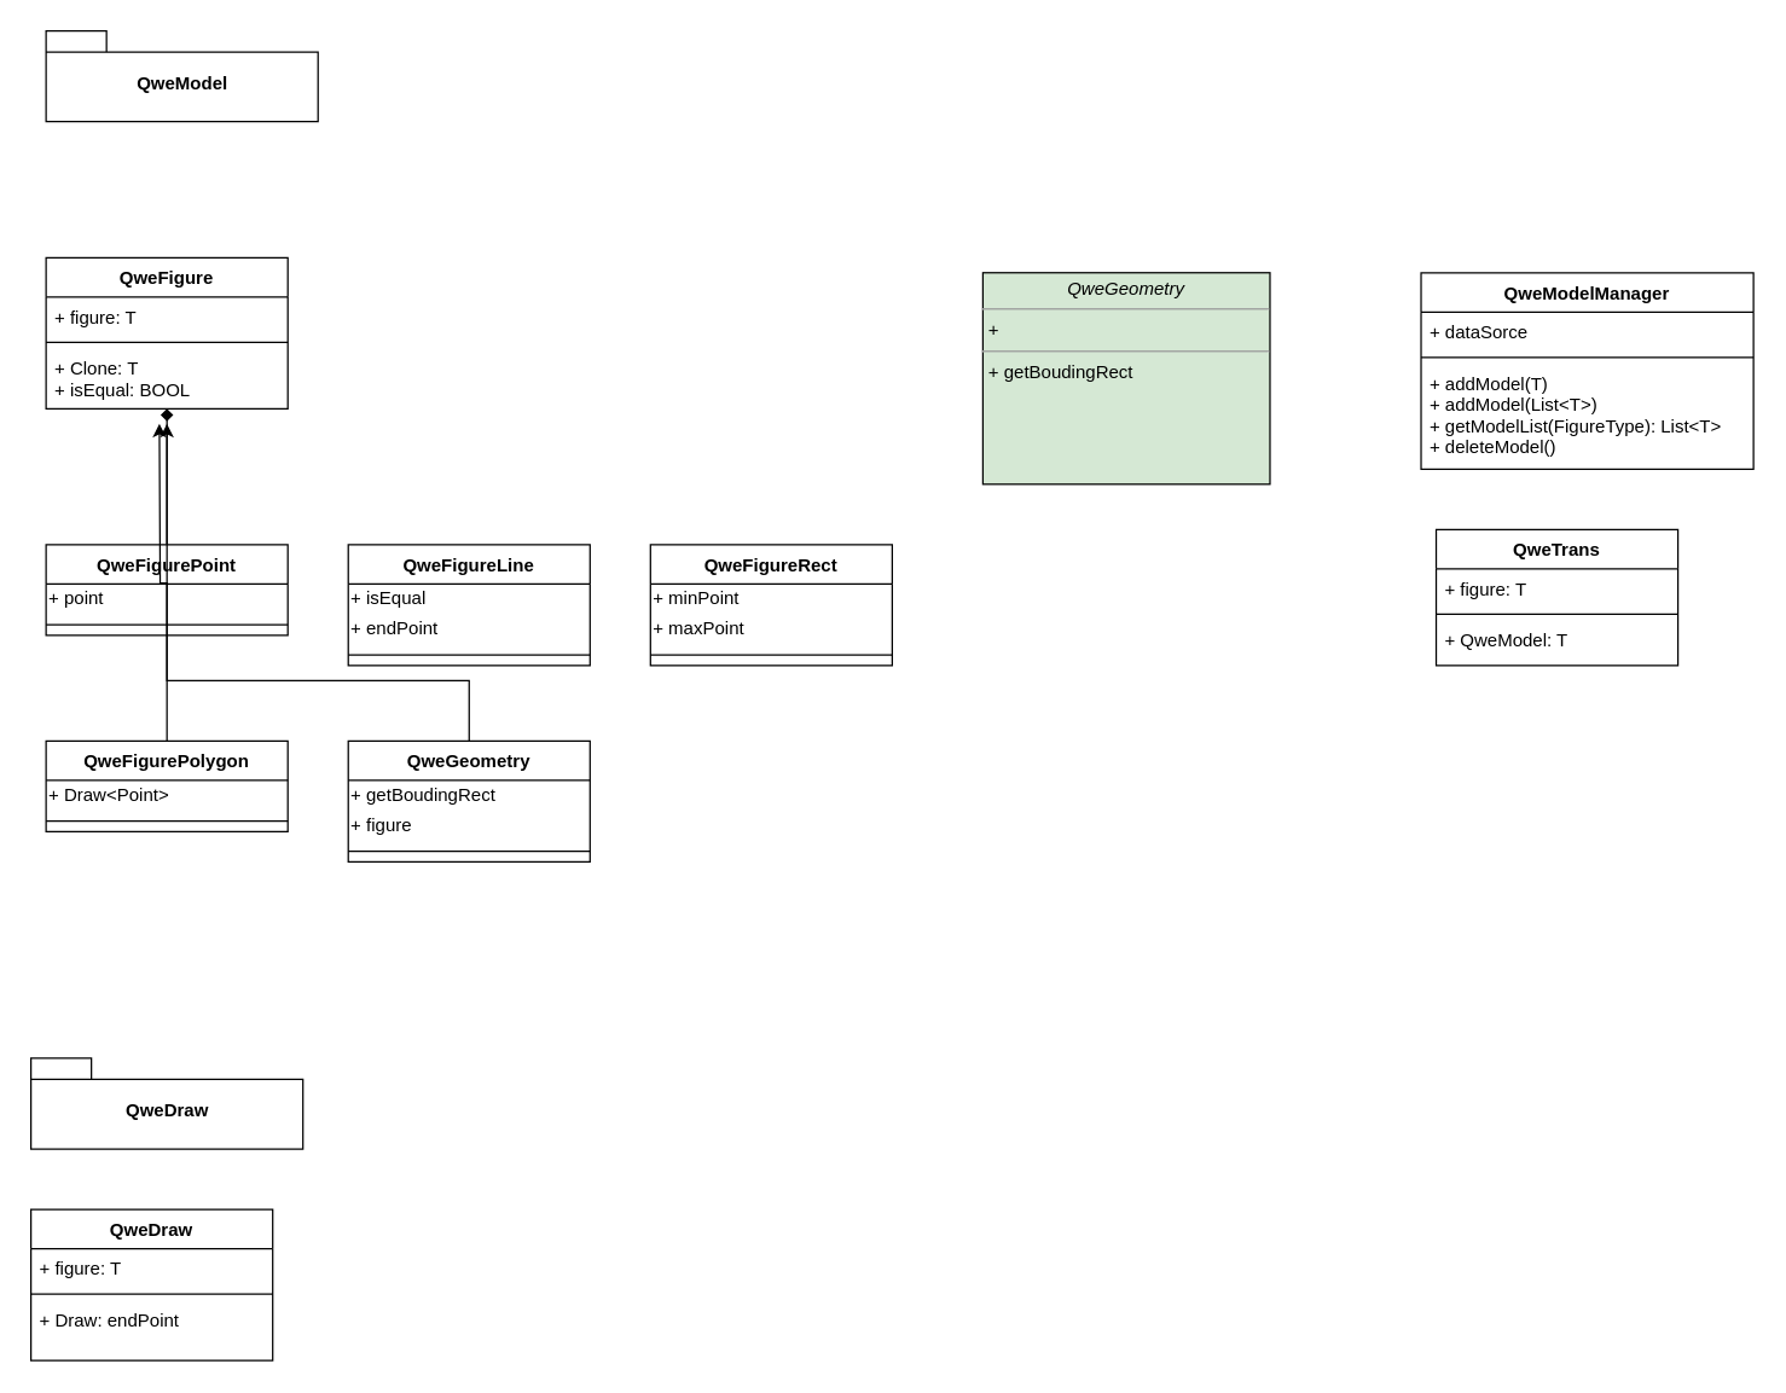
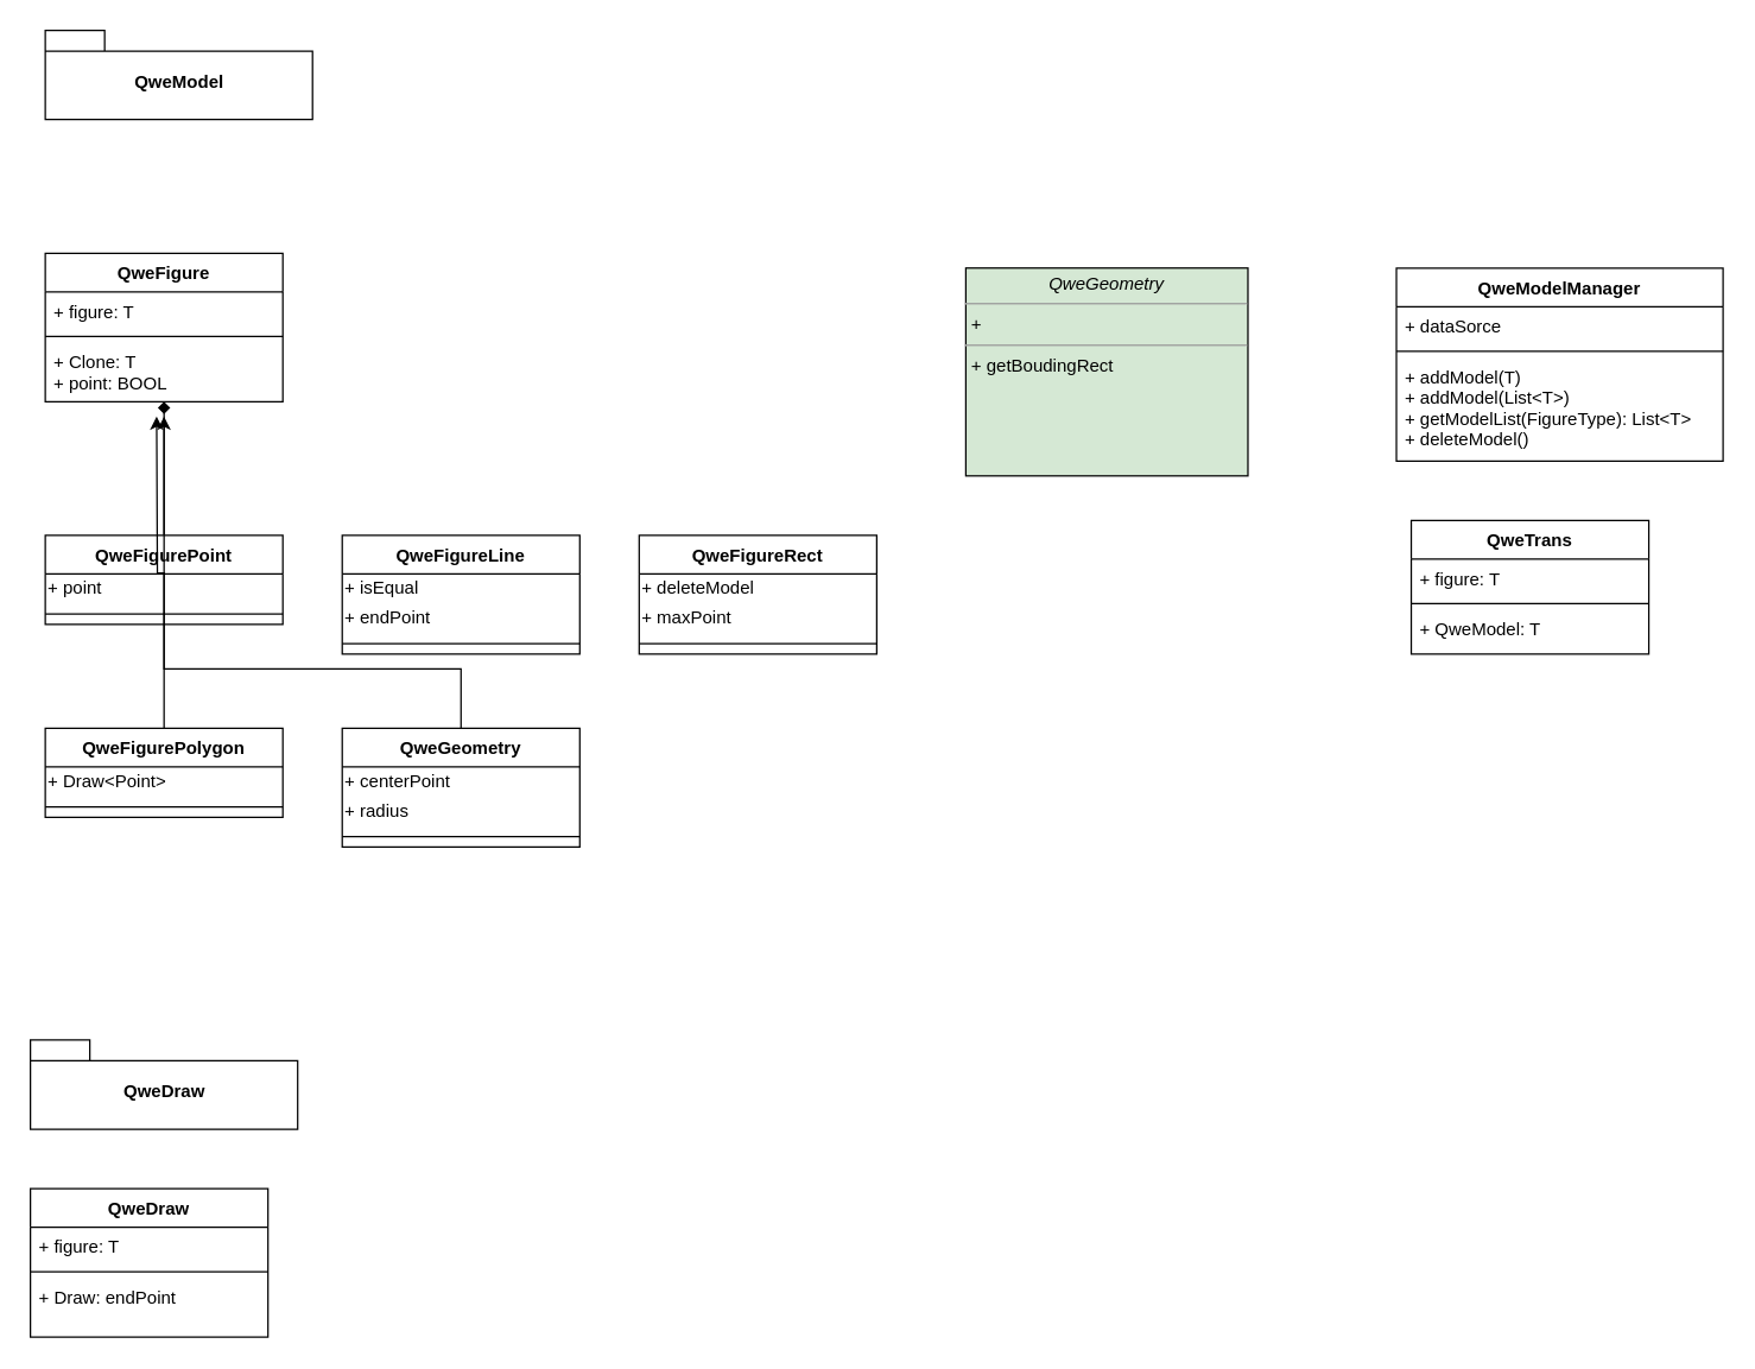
  <mxCell id="0" />
  <mxCell id="1" parent="0" />
  <mxCell id="2" value="QweModel" style="shape=folder;fontStyle=1;spacingTop=10;tabWidth=40;tabHeight=14;tabPosition=left;html=1;" vertex="1" parent="1"><mxGeometry x="30" y="20" width="180" height="60" as="geometry" /></mxCell>
  <mxCell id="3" value="QweFigure" style="swimlane;fontStyle=1;align=center;verticalAlign=top;childLayout=stackLayout;horizontal=1;startSize=26;horizontalStack=0;resizeParent=1;resizeParentMax=0;resizeLast=0;collapsible=1;marginBottom=0;" vertex="1" parent="1"><mxGeometry x="30" y="170" width="160" height="100" as="geometry" /></mxCell>
  <mxCell id="4" value="+ figure: T" style="text;strokeColor=none;fillColor=none;align=left;verticalAlign=top;spacingLeft=4;spacingRight=4;overflow=hidden;rotatable=0;points=[[0,0.5],[1,0.5]];portConstraint=eastwest;" vertex="1" parent="3"><mxGeometry y="26" width="160" height="26" as="geometry" /></mxCell>
  <mxCell id="5" value="" style="line;strokeWidth=1;fillColor=none;align=left;verticalAlign=middle;spacingTop=-1;spacingLeft=3;spacingRight=3;rotatable=0;labelPosition=right;points=[];portConstraint=eastwest;" vertex="1" parent="3"><mxGeometry y="52" width="160" height="8" as="geometry" /></mxCell>
- <mxCell id="6" value="+ Clone: T&#10;+ isEqual: BOOL" style="text;strokeColor=none;fillColor=none;align=left;verticalAlign=top;spacingLeft=4;spacingRight=4;overflow=hidden;rotatable=0;points=[[0,0.5],[1,0.5]];portConstraint=eastwest;" vertex="1" parent="3"><mxGeometry y="60" width="160" height="40" as="geometry" /></mxCell>
+ <mxCell id="6" value="+ Clone: T&#10;+ point: BOOL" style="text;strokeColor=none;fillColor=none;align=left;verticalAlign=top;spacingLeft=4;spacingRight=4;overflow=hidden;rotatable=0;points=[[0,0.5],[1,0.5]];portConstraint=eastwest;" vertex="1" parent="3"><mxGeometry y="60" width="160" height="40" as="geometry" /></mxCell>
  <mxCell id="7" value="QweDraw" style="shape=folder;fontStyle=1;spacingTop=10;tabWidth=40;tabHeight=14;tabPosition=left;html=1;" vertex="1" parent="1"><mxGeometry x="20" y="700" width="180" height="60" as="geometry" /></mxCell>
  <mxCell id="8" value="QweModelManager" style="swimlane;fontStyle=1;align=center;verticalAlign=top;childLayout=stackLayout;horizontal=1;startSize=26;horizontalStack=0;resizeParent=1;resizeParentMax=0;resizeLast=0;collapsible=1;marginBottom=0;" vertex="1" parent="1"><mxGeometry x="940" y="180" width="220" height="130" as="geometry" /></mxCell>
  <mxCell id="9" value="+ dataSorce" style="text;strokeColor=none;fillColor=none;align=left;verticalAlign=top;spacingLeft=4;spacingRight=4;overflow=hidden;rotatable=0;points=[[0,0.5],[1,0.5]];portConstraint=eastwest;" vertex="1" parent="8"><mxGeometry y="26" width="220" height="26" as="geometry" /></mxCell>
  <mxCell id="10" value="" style="line;strokeWidth=1;fillColor=none;align=left;verticalAlign=middle;spacingTop=-1;spacingLeft=3;spacingRight=3;rotatable=0;labelPosition=right;points=[];portConstraint=eastwest;" vertex="1" parent="8"><mxGeometry y="52" width="220" height="8" as="geometry" /></mxCell>
  <mxCell id="11" value="+ addModel(T)&#10;+ addModel(List&lt;T&gt;)&#10;+ getModelList(FigureType): List&lt;T&gt;&#10;+ deleteModel()" style="text;strokeColor=none;fillColor=none;align=left;verticalAlign=top;spacingLeft=4;spacingRight=4;overflow=hidden;rotatable=0;points=[[0,0.5],[1,0.5]];portConstraint=eastwest;" vertex="1" parent="8"><mxGeometry y="60" width="220" height="70" as="geometry" /></mxCell>
  <mxCell id="12" value="QweTrans" style="swimlane;fontStyle=1;align=center;verticalAlign=top;childLayout=stackLayout;horizontal=1;startSize=26;horizontalStack=0;resizeParent=1;resizeParentMax=0;resizeLast=0;collapsible=1;marginBottom=0;" vertex="1" parent="1"><mxGeometry x="950" y="350" width="160" height="90" as="geometry" /></mxCell>
  <mxCell id="13" value="+ figure: T" style="text;strokeColor=none;fillColor=none;align=left;verticalAlign=top;spacingLeft=4;spacingRight=4;overflow=hidden;rotatable=0;points=[[0,0.5],[1,0.5]];portConstraint=eastwest;" vertex="1" parent="12"><mxGeometry y="26" width="160" height="26" as="geometry" /></mxCell>
  <mxCell id="14" value="" style="line;strokeWidth=1;fillColor=none;align=left;verticalAlign=middle;spacingTop=-1;spacingLeft=3;spacingRight=3;rotatable=0;labelPosition=right;points=[];portConstraint=eastwest;" vertex="1" parent="12"><mxGeometry y="52" width="160" height="8" as="geometry" /></mxCell>
  <mxCell id="15" value="+ QweModel: T" style="text;strokeColor=none;fillColor=none;align=left;verticalAlign=top;spacingLeft=4;spacingRight=4;overflow=hidden;rotatable=0;points=[[0,0.5],[1,0.5]];portConstraint=eastwest;" vertex="1" parent="12"><mxGeometry y="60" width="160" height="30" as="geometry" /></mxCell>
  <mxCell id="16" value="QweDraw" style="swimlane;fontStyle=1;align=center;verticalAlign=top;childLayout=stackLayout;horizontal=1;startSize=26;horizontalStack=0;resizeParent=1;resizeParentMax=0;resizeLast=0;collapsible=1;marginBottom=0;" vertex="1" parent="1"><mxGeometry x="20" y="800" width="160" height="100" as="geometry" /></mxCell>
  <mxCell id="17" value="+ figure: T" style="text;strokeColor=none;fillColor=none;align=left;verticalAlign=top;spacingLeft=4;spacingRight=4;overflow=hidden;rotatable=0;points=[[0,0.5],[1,0.5]];portConstraint=eastwest;" vertex="1" parent="16"><mxGeometry y="26" width="160" height="26" as="geometry" /></mxCell>
  <mxCell id="18" value="" style="line;strokeWidth=1;fillColor=none;align=left;verticalAlign=middle;spacingTop=-1;spacingLeft=3;spacingRight=3;rotatable=0;labelPosition=right;points=[];portConstraint=eastwest;" vertex="1" parent="16"><mxGeometry y="52" width="160" height="8" as="geometry" /></mxCell>
  <mxCell id="19" value="+ Draw: endPoint" style="text;strokeColor=none;fillColor=none;align=left;verticalAlign=top;spacingLeft=4;spacingRight=4;overflow=hidden;rotatable=0;points=[[0,0.5],[1,0.5]];portConstraint=eastwest;" vertex="1" parent="16"><mxGeometry y="60" width="160" height="40" as="geometry" /></mxCell>
  <mxCell id="20" value="QweFigureLine" style="swimlane;fontStyle=1;align=center;verticalAlign=top;childLayout=stackLayout;horizontal=1;startSize=26;horizontalStack=0;resizeParent=1;resizeParentMax=0;resizeLast=0;collapsible=1;marginBottom=0;" vertex="1" parent="1"><mxGeometry x="230" y="360" width="160" height="80" as="geometry" /></mxCell>
  <mxCell id="21" value="+ isEqual" style="text;html=1;align=left;verticalAlign=middle;resizable=0;points=[];;autosize=1;" vertex="1" parent="20"><mxGeometry y="26" width="160" height="20" as="geometry" /></mxCell>
  <mxCell id="22" value="+ endPoint" style="text;html=1;align=left;verticalAlign=middle;resizable=0;points=[];;autosize=1;" vertex="1" parent="20"><mxGeometry y="46" width="160" height="20" as="geometry" /></mxCell>
  <mxCell id="23" value="" style="line;strokeWidth=1;fillColor=none;align=left;verticalAlign=middle;spacingTop=-1;spacingLeft=3;spacingRight=3;rotatable=0;labelPosition=right;points=[];portConstraint=eastwest;" vertex="1" parent="20"><mxGeometry y="66" width="160" height="14" as="geometry" /></mxCell>
  <mxCell id="24" value="&lt;span style=&quot;color: rgba(0 , 0 , 0 , 0) ; font-family: monospace ; font-size: 0px&quot;&gt;%3CmxGraphModel%3E%3Croot%3E%3CmxCell%20id%3D%220%22%2F%3E%3CmxCell%20id%3D%221%22%20parent%3D%220%22%2F%3E%3CmxCell%20id%3D%222%22%20value%3D%22%2B%20startPoint%22%20style%3D%22text%3Bhtml%3D1%3Balign%3Dleft%3BverticalAlign%3Dmiddle%3Bresizable%3D0%3Bpoints%3D%5B%5D%3B%3Bautosize%3D1%3B%22%20vertex%3D%221%22%20parent%3D%221%22%3E%3CmxGeometry%20x%3D%22240%22%20y%3D%22376%22%20width%3D%22160%22%20height%3D%2220%22%20as%3D%22geometry%22%2F%3E%3C%2FmxCell%3E%3C%2Froot%3E%3C%2FmxGraphModel%3E&lt;/span&gt;" style="text;html=1;align=center;verticalAlign=middle;resizable=0;points=[];;autosize=1;" vertex="1" parent="1"><mxGeometry x="154" y="346" width="20" height="20" as="geometry" /></mxCell>
  <mxCell id="25" style="edgeStyle=orthogonalEdgeStyle;rounded=0;orthogonalLoop=1;jettySize=auto;html=1;endArrow=diamond;" edge="1" parent="1" source="26" target="3"><mxGeometry relative="1" as="geometry" /></mxCell>
  <mxCell id="26" value="QweFigurePoint" style="swimlane;fontStyle=1;align=center;verticalAlign=top;childLayout=stackLayout;horizontal=1;startSize=26;horizontalStack=0;resizeParent=1;resizeParentMax=0;resizeLast=0;collapsible=1;marginBottom=0;" vertex="1" parent="1"><mxGeometry x="30" y="360" width="160" height="60" as="geometry" /></mxCell>
  <mxCell id="27" value="+ point" style="text;html=1;align=left;verticalAlign=middle;resizable=0;points=[];;autosize=1;" vertex="1" parent="26"><mxGeometry y="26" width="160" height="20" as="geometry" /></mxCell>
  <mxCell id="28" value="" style="line;strokeWidth=1;fillColor=none;align=left;verticalAlign=middle;spacingTop=-1;spacingLeft=3;spacingRight=3;rotatable=0;labelPosition=right;points=[];portConstraint=eastwest;" vertex="1" parent="26"><mxGeometry y="46" width="160" height="14" as="geometry" /></mxCell>
  <mxCell id="29" value="QweFigureRect" style="swimlane;fontStyle=1;align=center;verticalAlign=top;childLayout=stackLayout;horizontal=1;startSize=26;horizontalStack=0;resizeParent=1;resizeParentMax=0;resizeLast=0;collapsible=1;marginBottom=0;" vertex="1" parent="1"><mxGeometry x="430" y="360" width="160" height="80" as="geometry" /></mxCell>
- <mxCell id="30" value="+ minPoint" style="text;html=1;align=left;verticalAlign=middle;resizable=0;points=[];;autosize=1;" vertex="1" parent="29"><mxGeometry y="26" width="160" height="20" as="geometry" /></mxCell>
+ <mxCell id="30" value="+ deleteModel" style="text;html=1;align=left;verticalAlign=middle;resizable=0;points=[];;autosize=1;" vertex="1" parent="29"><mxGeometry y="26" width="160" height="20" as="geometry" /></mxCell>
  <mxCell id="31" value="+ maxPoint" style="text;html=1;align=left;verticalAlign=middle;resizable=0;points=[];;autosize=1;" vertex="1" parent="29"><mxGeometry y="46" width="160" height="20" as="geometry" /></mxCell>
  <mxCell id="32" value="" style="line;strokeWidth=1;fillColor=none;align=left;verticalAlign=middle;spacingTop=-1;spacingLeft=3;spacingRight=3;rotatable=0;labelPosition=right;points=[];portConstraint=eastwest;" vertex="1" parent="29"><mxGeometry y="66" width="160" height="14" as="geometry" /></mxCell>
  <mxCell id="33" style="edgeStyle=orthogonalEdgeStyle;rounded=0;orthogonalLoop=1;jettySize=auto;html=1;" edge="1" parent="1" source="34"><mxGeometry relative="1" as="geometry"><mxPoint x="110" y="280" as="targetPoint" /><Array as="points"><mxPoint x="310" y="450" /><mxPoint x="110" y="450" /></Array></mxGeometry></mxCell>
  <mxCell id="34" value="QweGeometry" style="swimlane;fontStyle=1;align=center;verticalAlign=top;childLayout=stackLayout;horizontal=1;startSize=26;horizontalStack=0;resizeParent=1;resizeParentMax=0;resizeLast=0;collapsible=1;marginBottom=0;" vertex="1" parent="1"><mxGeometry x="230" y="490" width="160" height="80" as="geometry" /></mxCell>
- <mxCell id="35" value="+ getBoudingRect" style="text;html=1;align=left;verticalAlign=middle;resizable=0;points=[];;autosize=1;" vertex="1" parent="34"><mxGeometry y="26" width="160" height="20" as="geometry" /></mxCell>
- <mxCell id="36" value="+ figure" style="text;html=1;align=left;verticalAlign=middle;resizable=0;points=[];;autosize=1;" vertex="1" parent="34"><mxGeometry y="46" width="160" height="20" as="geometry" /></mxCell>
+ <mxCell id="35" value="+ centerPoint" style="text;html=1;align=left;verticalAlign=middle;resizable=0;points=[];;autosize=1;" vertex="1" parent="34"><mxGeometry y="26" width="160" height="20" as="geometry" /></mxCell>
+ <mxCell id="36" value="+ radius" style="text;html=1;align=left;verticalAlign=middle;resizable=0;points=[];;autosize=1;" vertex="1" parent="34"><mxGeometry y="46" width="160" height="20" as="geometry" /></mxCell>
  <mxCell id="37" value="" style="line;strokeWidth=1;fillColor=none;align=left;verticalAlign=middle;spacingTop=-1;spacingLeft=3;spacingRight=3;rotatable=0;labelPosition=right;points=[];portConstraint=eastwest;" vertex="1" parent="34"><mxGeometry y="66" width="160" height="14" as="geometry" /></mxCell>
  <mxCell id="38" style="edgeStyle=orthogonalEdgeStyle;rounded=0;orthogonalLoop=1;jettySize=auto;html=1;" edge="1" parent="1" source="39"><mxGeometry relative="1" as="geometry"><mxPoint x="105" y="280" as="targetPoint" /></mxGeometry></mxCell>
  <mxCell id="39" value="QweFigurePolygon" style="swimlane;fontStyle=1;align=center;verticalAlign=top;childLayout=stackLayout;horizontal=1;startSize=26;horizontalStack=0;resizeParent=1;resizeParentMax=0;resizeLast=0;collapsible=1;marginBottom=0;" vertex="1" parent="1"><mxGeometry x="30" y="490" width="160" height="60" as="geometry" /></mxCell>
  <mxCell id="40" value="+ Draw&amp;lt;Point&amp;gt;" style="text;html=1;align=left;verticalAlign=middle;resizable=0;points=[];;autosize=1;" vertex="1" parent="39"><mxGeometry y="26" width="160" height="20" as="geometry" /></mxCell>
  <mxCell id="41" value="" style="line;strokeWidth=1;fillColor=none;align=left;verticalAlign=middle;spacingTop=-1;spacingLeft=3;spacingRight=3;rotatable=0;labelPosition=right;points=[];portConstraint=eastwest;" vertex="1" parent="39"><mxGeometry y="46" width="160" height="14" as="geometry" /></mxCell>
  <mxCell id="42" value="&lt;p style=&quot;margin: 0px ; margin-top: 4px ; text-align: center&quot;&gt;&lt;i&gt;QweGeometry&lt;/i&gt;&lt;/p&gt;&lt;hr size=&quot;1&quot;&gt;&lt;p style=&quot;margin: 0px ; margin-left: 4px&quot;&gt;+&lt;br&gt;&lt;/p&gt;&lt;hr size=&quot;1&quot;&gt;&lt;p style=&quot;margin: 0px ; margin-left: 4px&quot;&gt;+ getBoudingRect&lt;br&gt;&lt;br&gt;&lt;/p&gt;" style="verticalAlign=top;align=left;overflow=fill;fontSize=12;fontFamily=Helvetica;html=1;fillColor=#d5e8d4;" vertex="1" parent="1"><mxGeometry x="650" y="180" width="190" height="140" as="geometry" /></mxCell>
